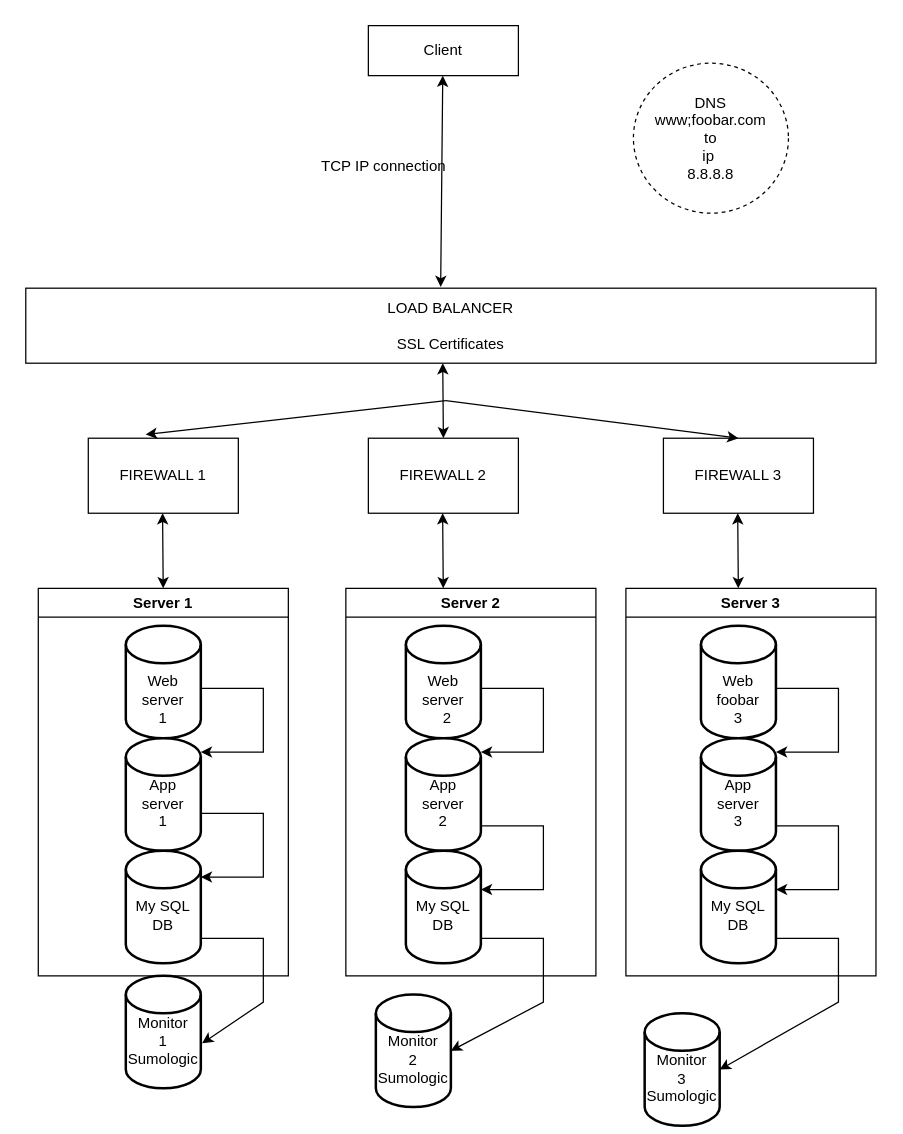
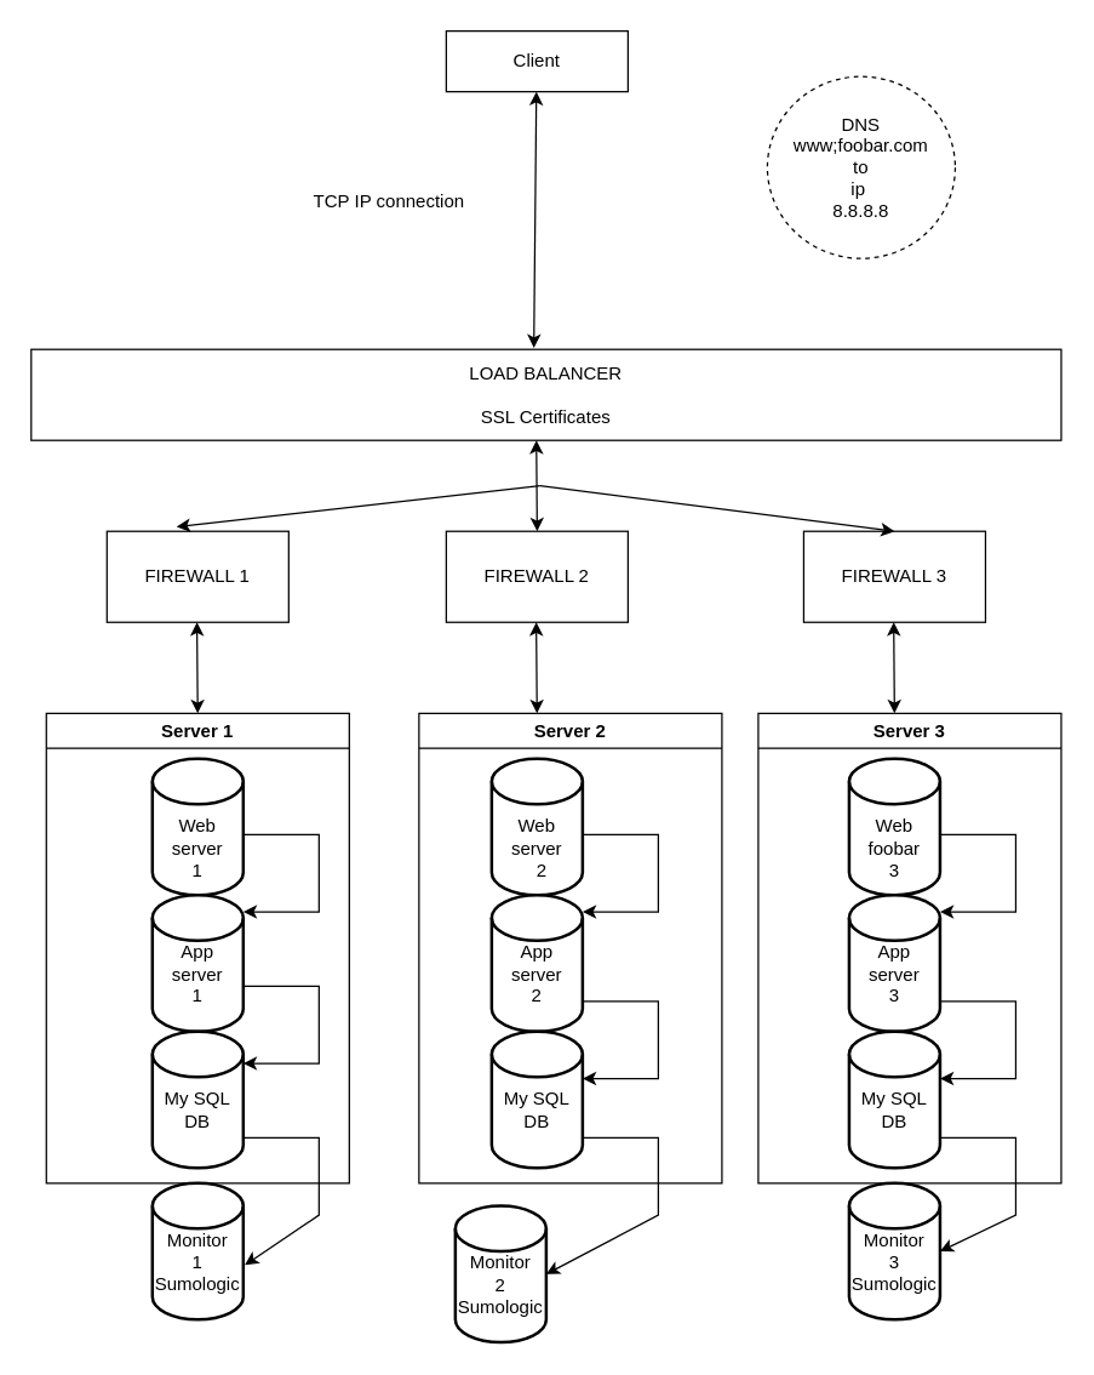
  <mxCell id="0" />
  <mxCell id="1" parent="0" />
  <mxCell id="2" value="&lt;div&gt;Client&lt;/div&gt;" style="rounded=0;whiteSpace=wrap;html=1;" parent="1" vertex="1"><mxGeometry x="294" y="20" width="120" height="40" as="geometry" /></mxCell>
  <mxCell id="3" value="&lt;div&gt;&lt;br&gt;&lt;/div&gt;&lt;div&gt;FIREWALL 2&lt;/div&gt;&lt;div&gt;&lt;span style=&quot;white-space: pre;&quot;&gt;&#09;&lt;/span&gt;&lt;span style=&quot;white-space: pre;&quot;&gt;&#09;&lt;/span&gt;&lt;br&gt;&lt;/div&gt;" style="rounded=0;whiteSpace=wrap;html=1;" parent="1" vertex="1"><mxGeometry x="294" y="350" width="120" height="60" as="geometry" /></mxCell>
  <mxCell id="4" value="&lt;div&gt;LOAD BALANCER&lt;/div&gt;&lt;div&gt;&lt;br&gt;&lt;/div&gt;&lt;div&gt;SSL Certificates&lt;/div&gt;" style="rounded=0;whiteSpace=wrap;html=1;" parent="1" vertex="1"><mxGeometry x="20" y="230" width="680" height="60" as="geometry" /></mxCell>
  <mxCell id="5" value="&lt;div&gt;&lt;br&gt;&lt;/div&gt;&lt;div&gt;FIREWALL 1&lt;/div&gt;&lt;div&gt;&lt;br&gt;&lt;/div&gt;" style="rounded=0;whiteSpace=wrap;html=1;" parent="1" vertex="1"><mxGeometry x="70" y="350" width="120" height="60" as="geometry" /></mxCell>
  <mxCell id="6" value="&lt;div&gt;FIREWALL 3&lt;/div&gt;" style="rounded=0;whiteSpace=wrap;html=1;" parent="1" vertex="1"><mxGeometry x="530" y="350" width="120" height="60" as="geometry" /></mxCell>
  <mxCell id="7" value="&lt;div&gt;&lt;br&gt;&lt;/div&gt;&lt;div&gt;&lt;br&gt;&lt;/div&gt;&lt;div&gt;Web server&lt;/div&gt;&lt;div&gt;1&lt;/div&gt;" style="strokeWidth=2;html=1;shape=mxgraph.flowchart.database;whiteSpace=wrap;" parent="1" vertex="1"><mxGeometry x="100" y="500" width="60" height="90" as="geometry" /></mxCell>
  <mxCell id="8" value="&lt;div&gt;&lt;br&gt;&lt;/div&gt;&lt;div&gt;App&lt;/div&gt;&lt;div&gt;server&lt;/div&gt;&lt;div&gt;1&lt;/div&gt;" style="strokeWidth=2;html=1;shape=mxgraph.flowchart.database;whiteSpace=wrap;" parent="1" vertex="1"><mxGeometry x="100" y="590" width="60" height="90" as="geometry" /></mxCell>
  <mxCell id="9" value="&lt;div&gt;&lt;br&gt;&lt;/div&gt;&lt;div&gt;My SQL&lt;/div&gt;&lt;div&gt;DB&lt;/div&gt;" style="strokeWidth=2;html=1;shape=mxgraph.flowchart.database;whiteSpace=wrap;" parent="1" vertex="1"><mxGeometry x="100" y="680" width="60" height="90" as="geometry" /></mxCell>
  <mxCell id="10" value="&lt;div&gt;&lt;br&gt;&lt;/div&gt;&lt;div&gt;Monitor&lt;/div&gt;&lt;div&gt;1&lt;/div&gt;&lt;div&gt;Sumologic&lt;/div&gt;" style="strokeWidth=2;html=1;shape=mxgraph.flowchart.database;whiteSpace=wrap;" parent="1" vertex="1"><mxGeometry x="100" y="780" width="60" height="90" as="geometry" /></mxCell>
  <mxCell id="11" value="&lt;div&gt;&lt;br&gt;&lt;/div&gt;&lt;div&gt;&lt;br&gt;&lt;/div&gt;&lt;div&gt;Web server&lt;/div&gt;&lt;div&gt;&lt;span style=&quot;white-space: pre;&quot;&gt;&#09;&lt;/span&gt;2&lt;span style=&quot;white-space: pre;&quot;&gt;&#09;&lt;/span&gt;&lt;br&gt;&lt;/div&gt;" style="strokeWidth=2;html=1;shape=mxgraph.flowchart.database;whiteSpace=wrap;" parent="1" vertex="1"><mxGeometry x="324" y="500" width="60" height="90" as="geometry" /></mxCell>
  <mxCell id="12" value="&lt;div&gt;&lt;br&gt;&lt;/div&gt;&lt;div&gt;App&lt;/div&gt;&lt;div&gt;server&lt;/div&gt;&lt;div&gt;2&lt;/div&gt;" style="strokeWidth=2;html=1;shape=mxgraph.flowchart.database;whiteSpace=wrap;" parent="1" vertex="1"><mxGeometry x="324" y="590" width="60" height="90" as="geometry" /></mxCell>
  <mxCell id="13" value="&lt;div&gt;&lt;br&gt;&lt;/div&gt;&lt;div&gt;My SQL&lt;/div&gt;DB" style="strokeWidth=2;html=1;shape=mxgraph.flowchart.database;whiteSpace=wrap;" parent="1" vertex="1"><mxGeometry x="324" y="680" width="60" height="90" as="geometry" /></mxCell>
  <mxCell id="14" value="&lt;div&gt;&lt;br&gt;&lt;/div&gt;&lt;div&gt;Monitor&lt;/div&gt;&lt;div&gt;2&lt;/div&gt;&lt;div&gt;Sumologic&lt;/div&gt;" style="strokeWidth=2;html=1;shape=mxgraph.flowchart.database;whiteSpace=wrap;" parent="1" vertex="1"><mxGeometry x="300" y="795" width="60" height="90" as="geometry" /></mxCell>
  <mxCell id="15" value="&lt;div&gt;&lt;br&gt;&lt;/div&gt;&lt;div&gt;&lt;br&gt;&lt;/div&gt;&lt;div&gt;Web foobar&lt;/div&gt;&lt;div&gt;3&lt;/div&gt;" style="strokeWidth=2;html=1;shape=mxgraph.flowchart.database;whiteSpace=wrap;" parent="1" vertex="1"><mxGeometry x="560" y="500" width="60" height="90" as="geometry" /></mxCell>
  <mxCell id="16" value="&lt;div&gt;&lt;br&gt;&lt;/div&gt;&lt;div&gt;App&lt;/div&gt;&lt;div&gt;server&lt;/div&gt;&lt;div&gt;3&lt;/div&gt;" style="strokeWidth=2;html=1;shape=mxgraph.flowchart.database;whiteSpace=wrap;" parent="1" vertex="1"><mxGeometry x="560" y="590" width="60" height="90" as="geometry" /></mxCell>
  <mxCell id="17" value="&lt;div&gt;&lt;br&gt;&lt;/div&gt;&lt;div&gt;My SQL&lt;/div&gt;DB" style="strokeWidth=2;html=1;shape=mxgraph.flowchart.database;whiteSpace=wrap;" parent="1" vertex="1"><mxGeometry x="560" y="680" width="60" height="90" as="geometry" /></mxCell>
- <mxCell id="18" value="&lt;div&gt;&lt;br&gt;&lt;/div&gt;&lt;div&gt;Monitor&lt;/div&gt;&lt;div&gt;3&lt;/div&gt;Sumologic" style="strokeWidth=2;html=1;shape=mxgraph.flowchart.database;whiteSpace=wrap;" parent="1" vertex="1"><mxGeometry x="515" y="810" width="60" height="90" as="geometry" /></mxCell>
+ <mxCell id="18" value="&lt;div&gt;&lt;br&gt;&lt;/div&gt;&lt;div&gt;Monitor&lt;/div&gt;&lt;div&gt;3&lt;/div&gt;Sumologic" style="strokeWidth=2;html=1;shape=mxgraph.flowchart.database;whiteSpace=wrap;" parent="1" vertex="1"><mxGeometry x="560" y="780" width="60" height="90" as="geometry" /></mxCell>
  <mxCell id="19" value="" style="endArrow=classic;html=1;rounded=0;entryX=1;entryY=0.789;entryDx=0;entryDy=0;entryPerimeter=0;" parent="1" edge="1"><mxGeometry width="50" height="50" relative="1" as="geometry"><mxPoint x="620" y="660" as="sourcePoint" /><mxPoint x="620" y="711" as="targetPoint" /><Array as="points"><mxPoint x="670" y="660" /><mxPoint x="670" y="711" /></Array></mxGeometry></mxCell>
  <mxCell id="20" value="" style="endArrow=classic;html=1;rounded=0;entryX=1;entryY=0.5;entryDx=0;entryDy=0;entryPerimeter=0;" parent="1" edge="1" target="18"><mxGeometry width="50" height="50" relative="1" as="geometry"><mxPoint x="620" y="750" as="sourcePoint" /><mxPoint x="620" y="801" as="targetPoint" /><Array as="points"><mxPoint x="670" y="750" /><mxPoint x="670" y="801" /></Array></mxGeometry></mxCell>
  <mxCell id="21" value="" style="endArrow=classic;html=1;rounded=0;entryX=1;entryY=0.789;entryDx=0;entryDy=0;entryPerimeter=0;" parent="1" edge="1"><mxGeometry width="50" height="50" relative="1" as="geometry"><mxPoint x="620" y="550" as="sourcePoint" /><mxPoint x="620" y="601" as="targetPoint" /><Array as="points"><mxPoint x="670" y="550" /><mxPoint x="670" y="601" /></Array></mxGeometry></mxCell>
  <mxCell id="22" value="" style="endArrow=classic;html=1;rounded=0;entryX=1;entryY=0.789;entryDx=0;entryDy=0;entryPerimeter=0;" parent="1" edge="1"><mxGeometry width="50" height="50" relative="1" as="geometry"><mxPoint x="384" y="550" as="sourcePoint" /><mxPoint x="384" y="601" as="targetPoint" /><Array as="points"><mxPoint x="434" y="550" /><mxPoint x="434" y="601" /></Array></mxGeometry></mxCell>
  <mxCell id="23" value="" style="endArrow=classic;html=1;rounded=0;entryX=1;entryY=0.789;entryDx=0;entryDy=0;entryPerimeter=0;" parent="1" edge="1"><mxGeometry width="50" height="50" relative="1" as="geometry"><mxPoint x="384" y="660" as="sourcePoint" /><mxPoint x="384" y="711" as="targetPoint" /><Array as="points"><mxPoint x="434" y="660" /><mxPoint x="434" y="711" /></Array></mxGeometry></mxCell>
  <mxCell id="24" value="" style="endArrow=classic;html=1;rounded=0;entryX=1;entryY=0.5;entryDx=0;entryDy=0;entryPerimeter=0;" parent="1" edge="1" target="14"><mxGeometry width="50" height="50" relative="1" as="geometry"><mxPoint x="384" y="750" as="sourcePoint" /><mxPoint x="384" y="801" as="targetPoint" /><Array as="points"><mxPoint x="434" y="750" /><mxPoint x="434" y="801" /></Array></mxGeometry></mxCell>
  <mxCell id="25" value="" style="endArrow=classic;html=1;rounded=0;entryX=1;entryY=0.789;entryDx=0;entryDy=0;entryPerimeter=0;" parent="1" edge="1"><mxGeometry width="50" height="50" relative="1" as="geometry"><mxPoint x="160" y="550" as="sourcePoint" /><mxPoint x="160" y="601" as="targetPoint" /><Array as="points"><mxPoint x="210" y="550" /><mxPoint x="210" y="601" /></Array></mxGeometry></mxCell>
  <mxCell id="26" value="" style="endArrow=classic;html=1;rounded=0;entryX=1;entryY=0.789;entryDx=0;entryDy=0;entryPerimeter=0;" parent="1" edge="1"><mxGeometry width="50" height="50" relative="1" as="geometry"><mxPoint x="160" y="650" as="sourcePoint" /><mxPoint x="160" y="701" as="targetPoint" /><Array as="points"><mxPoint x="210" y="650" /><mxPoint x="210" y="701" /></Array></mxGeometry></mxCell>
  <mxCell id="27" value="" style="endArrow=classic;html=1;rounded=0;entryX=1.017;entryY=0.6;entryDx=0;entryDy=0;entryPerimeter=0;" parent="1" edge="1" target="10"><mxGeometry width="50" height="50" relative="1" as="geometry"><mxPoint x="160" y="750" as="sourcePoint" /><mxPoint x="160" y="801" as="targetPoint" /><Array as="points"><mxPoint x="210" y="750" /><mxPoint x="210" y="801" /></Array></mxGeometry></mxCell>
  <mxCell id="28" value="" style="endArrow=classic;startArrow=classic;html=1;rounded=0;exitX=0.5;exitY=0;exitDx=0;exitDy=0;" parent="1" source="3" edge="1"><mxGeometry width="50" height="50" relative="1" as="geometry"><mxPoint x="353.5" y="360" as="sourcePoint" /><mxPoint x="353.5" y="290" as="targetPoint" /></mxGeometry></mxCell>
  <mxCell id="29" value="" style="endArrow=classic;startArrow=classic;html=1;rounded=0;exitX=0.488;exitY=-0.017;exitDx=0;exitDy=0;exitPerimeter=0;" parent="1" source="4" edge="1"><mxGeometry width="50" height="50" relative="1" as="geometry"><mxPoint x="346" y="220" as="sourcePoint" /><mxPoint x="353.5" y="60" as="targetPoint" /></mxGeometry></mxCell>
  <mxCell id="30" value="Server 1" style="swimlane;whiteSpace=wrap;html=1;" parent="1" vertex="1"><mxGeometry x="30" y="470" width="200" height="310" as="geometry" /></mxCell>
  <mxCell id="31" value="Server 2" style="swimlane;whiteSpace=wrap;html=1;" parent="1" vertex="1"><mxGeometry x="276" y="470" width="200" height="310" as="geometry" /></mxCell>
  <mxCell id="32" value="Server 3" style="swimlane;whiteSpace=wrap;html=1;" parent="1" vertex="1"><mxGeometry x="500" y="470" width="200" height="310" as="geometry" /></mxCell>
  <mxCell id="33" value="" style="endArrow=classic;html=1;rounded=0;entryX=0.383;entryY=-0.05;entryDx=0;entryDy=0;entryPerimeter=0;" parent="1" target="5" edge="1"><mxGeometry width="50" height="50" relative="1" as="geometry"><mxPoint x="356" y="320" as="sourcePoint" /><mxPoint x="106" y="320" as="targetPoint" /></mxGeometry></mxCell>
  <mxCell id="34" value="" style="endArrow=classic;html=1;rounded=0;entryX=0.5;entryY=0;entryDx=0;entryDy=0;" parent="1" target="6" edge="1"><mxGeometry width="50" height="50" relative="1" as="geometry"><mxPoint x="356" y="320" as="sourcePoint" /><mxPoint x="436" y="347" as="targetPoint" /></mxGeometry></mxCell>
  <mxCell id="35" value="" style="endArrow=classic;startArrow=classic;html=1;rounded=0;" parent="1" edge="1"><mxGeometry width="50" height="50" relative="1" as="geometry"><mxPoint x="129.91" y="470" as="sourcePoint" /><mxPoint x="129.41" y="410" as="targetPoint" /></mxGeometry></mxCell>
  <mxCell id="36" value="" style="endArrow=classic;startArrow=classic;html=1;rounded=0;" parent="1" edge="1"><mxGeometry width="50" height="50" relative="1" as="geometry"><mxPoint x="353.91" y="470" as="sourcePoint" /><mxPoint x="353.41" y="410" as="targetPoint" /></mxGeometry></mxCell>
  <mxCell id="37" value="" style="endArrow=classic;startArrow=classic;html=1;rounded=0;" parent="1" edge="1"><mxGeometry width="50" height="50" relative="1" as="geometry"><mxPoint x="589.91" y="470" as="sourcePoint" /><mxPoint x="589.41" y="410" as="targetPoint" /></mxGeometry></mxCell>
  <mxCell id="38" value="DNS&lt;div&gt;www;foobar.com&lt;br&gt;to&lt;br&gt;ip&amp;nbsp;&lt;br&gt;8.8.8.8&lt;/div&gt;" style="ellipse;whiteSpace=wrap;html=1;dashed=1;" parent="1" vertex="1"><mxGeometry x="506" y="50" width="124" height="120" as="geometry" /></mxCell>
- <mxCell id="39" value="TCP IP connection" style="text;html=1;align=center;verticalAlign=middle;resizable=0;points=[];autosize=1;strokeColor=none;fillColor=none;" parent="1" vertex="1"><mxGeometry x="246" y="118" width="120" height="30" as="geometry" /></mxCell>
+ <mxCell id="39" value="TCP IP connection" style="text;html=1;align=center;verticalAlign=middle;resizable=0;points=[];autosize=1;strokeColor=none;fillColor=none;" parent="1" vertex="1"><mxGeometry x="196" y="118" width="120" height="30" as="geometry" /></mxCell>
